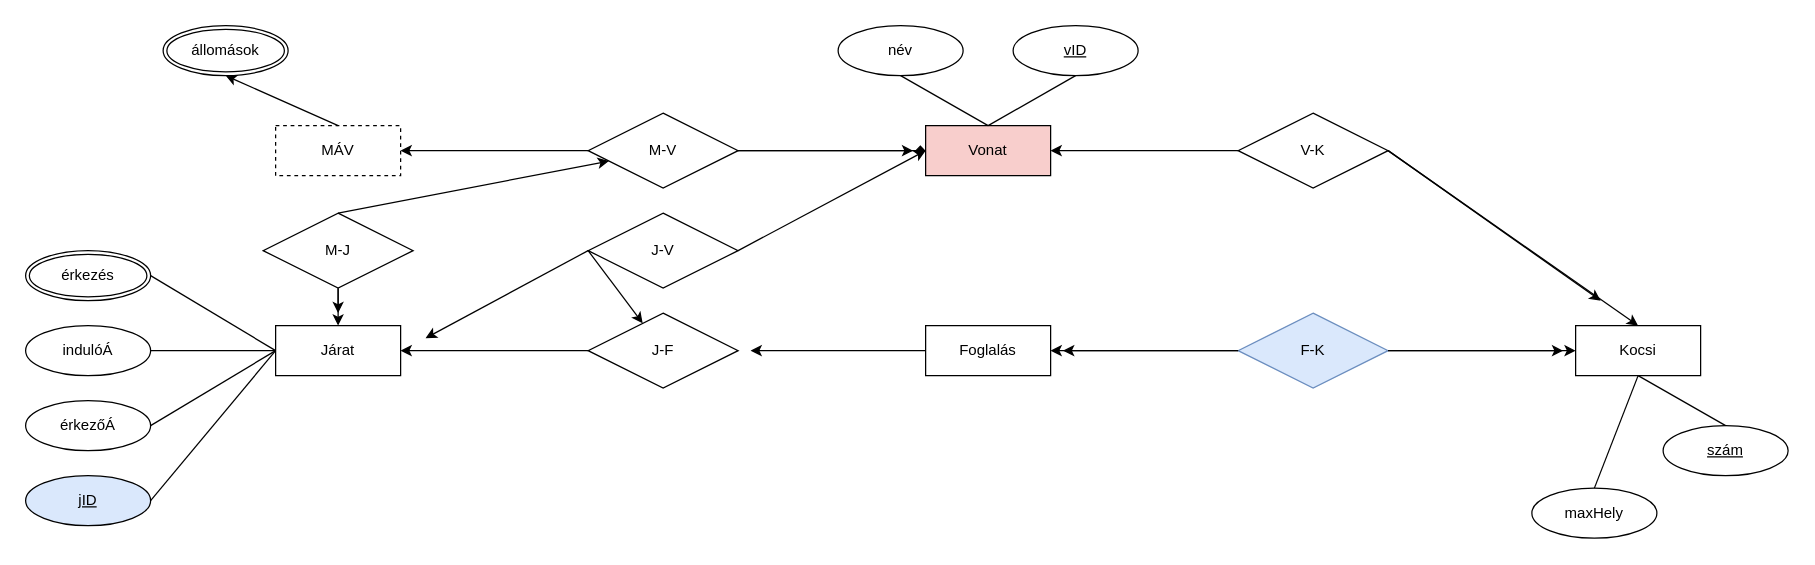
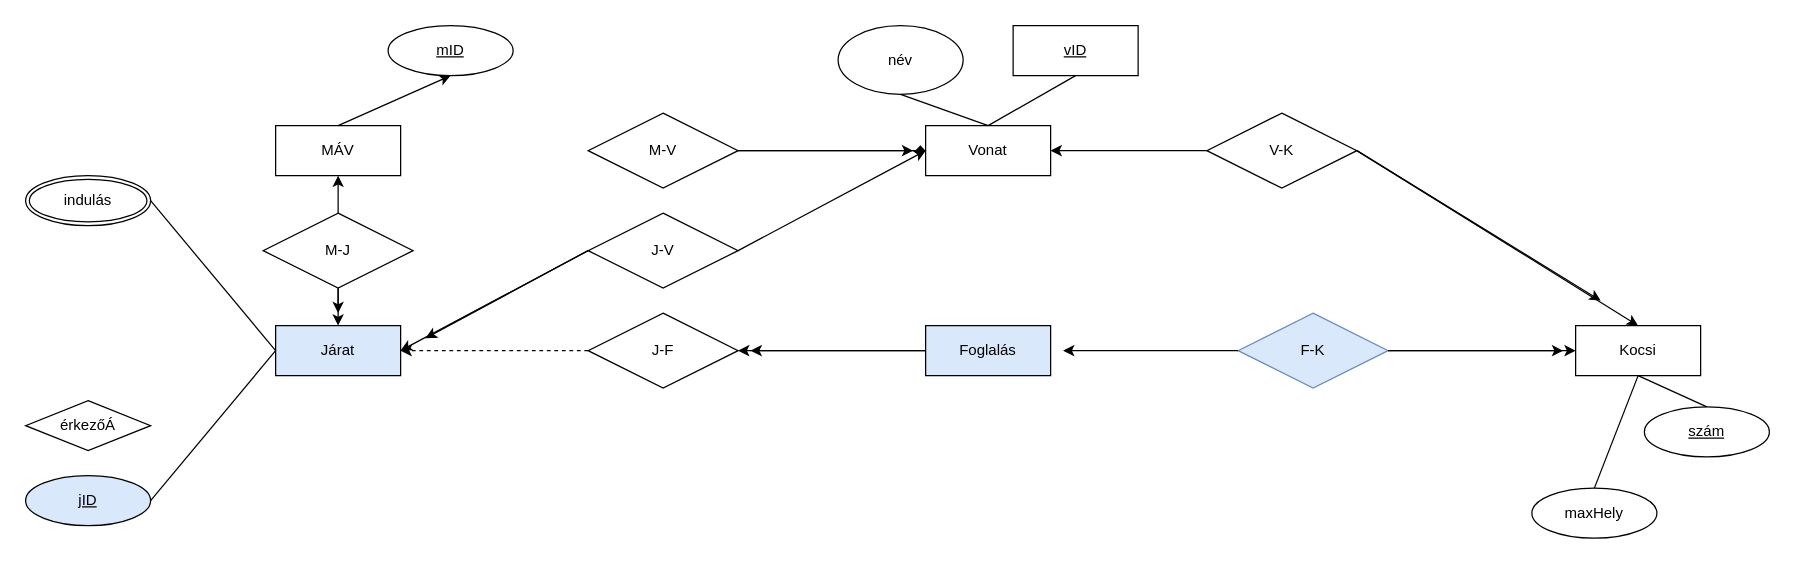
  <mxCell id="0" />
  <mxCell id="1" parent="0" />
- <mxCell id="2" value="Vonat" style="whiteSpace=wrap;html=1;align=center;fillColor=#f8cecc;" parent="1" vertex="1"><mxGeometry x="740" y="100" width="100" height="40" as="geometry" /></mxCell>
- <mxCell id="3" value="Járat" style="whiteSpace=wrap;html=1;align=center;" parent="1" vertex="1"><mxGeometry x="220" y="260" width="100" height="40" as="geometry" /></mxCell>
- <mxCell id="4" value="MÁV" style="whiteSpace=wrap;html=1;align=center;dashed=1;" parent="1" vertex="1"><mxGeometry x="220" y="100" width="100" height="40" as="geometry" /></mxCell>
+ <mxCell id="2" value="Vonat" style="whiteSpace=wrap;html=1;align=center;" parent="1" vertex="1"><mxGeometry x="740" y="100" width="100" height="40" as="geometry" /></mxCell>
+ <mxCell id="3" value="Járat" style="whiteSpace=wrap;html=1;align=center;fillColor=#dae8fc;" parent="1" vertex="1"><mxGeometry x="220" y="260" width="100" height="40" as="geometry" /></mxCell>
+ <mxCell id="4" value="MÁV" style="whiteSpace=wrap;html=1;align=center;" parent="1" vertex="1"><mxGeometry x="220" y="100" width="100" height="40" as="geometry" /></mxCell>
  <mxCell id="5" value="Kocsi" style="whiteSpace=wrap;html=1;align=center;" parent="1" vertex="1"><mxGeometry x="1260" y="260" width="100" height="40" as="geometry" /></mxCell>
- <mxCell id="6" value="Foglalás" style="whiteSpace=wrap;html=1;align=center;" parent="1" vertex="1"><mxGeometry x="740" y="260" width="100" height="40" as="geometry" /></mxCell>
- <mxCell id="7" value="indulóÁ" style="ellipse;whiteSpace=wrap;html=1;align=center;" parent="1" vertex="1"><mxGeometry x="20" y="260" width="100" height="40" as="geometry" /></mxCell>
- <mxCell id="8" value="érkezőÁ" style="ellipse;whiteSpace=wrap;html=1;align=center;" parent="1" vertex="1"><mxGeometry x="20" y="320" width="100" height="40" as="geometry" /></mxCell>
- <mxCell id="9" value="név" style="ellipse;whiteSpace=wrap;html=1;align=center;" parent="1" vertex="1"><mxGeometry x="670" y="20" width="100" height="40" as="geometry" /></mxCell>
+ <mxCell id="6" value="Foglalás" style="whiteSpace=wrap;html=1;align=center;fillColor=#dae8fc;" parent="1" vertex="1"><mxGeometry x="740" y="260" width="100" height="40" as="geometry" /></mxCell>
+ <mxCell id="8" value="érkezőÁ" style="rhombus;whiteSpace=wrap;html=1;align=center;" parent="1" vertex="1"><mxGeometry x="20" y="320" width="100" height="40" as="geometry" /></mxCell>
+ <mxCell id="9" value="név" style="ellipse;whiteSpace=wrap;html=1;align=center;" parent="1" vertex="1"><mxGeometry x="670" y="20" width="100" height="55" as="geometry" /></mxCell>
  <mxCell id="10" value="maxHely" style="ellipse;whiteSpace=wrap;html=1;align=center;" parent="1" vertex="1"><mxGeometry x="1225" y="390" width="100" height="40" as="geometry" /></mxCell>
+ <mxCell id="11" value="mID" style="ellipse;whiteSpace=wrap;html=1;align=center;fontStyle=4;" parent="1" vertex="1"><mxGeometry x="310" y="20" width="100" height="40" as="geometry" /></mxCell>
  <mxCell id="12" value="jID" style="ellipse;whiteSpace=wrap;html=1;align=center;fontStyle=4;fillColor=#dae8fc;" parent="1" vertex="1"><mxGeometry x="20" y="380" width="100" height="40" as="geometry" /></mxCell>
- <mxCell id="13" value="szám" style="ellipse;whiteSpace=wrap;html=1;align=center;fontStyle=4;" parent="1" vertex="1"><mxGeometry x="1330" y="340" width="100" height="40" as="geometry" /></mxCell>
- <mxCell id="14" value="vID" style="ellipse;whiteSpace=wrap;html=1;align=center;fontStyle=4;" parent="1" vertex="1"><mxGeometry x="810" y="20" width="100" height="40" as="geometry" /></mxCell>
+ <mxCell id="13" value="szám" style="ellipse;whiteSpace=wrap;html=1;align=center;fontStyle=4;" parent="1" vertex="1"><mxGeometry x="1315" y="325" width="100" height="40" as="geometry" /></mxCell>
+ <mxCell id="14" value="vID" style="whiteSpace=wrap;html=1;align=center;fontStyle=4;rounded=0;" parent="1" vertex="1"><mxGeometry x="810" y="20" width="100" height="40" as="geometry" /></mxCell>
  <mxCell id="15" value="M-V" style="shape=rhombus;perimeter=rhombusPerimeter;whiteSpace=wrap;html=1;align=center;" parent="1" vertex="1"><mxGeometry x="470" y="90" width="120" height="60" as="geometry" /></mxCell>
  <mxCell id="16" value="M-J" style="shape=rhombus;perimeter=rhombusPerimeter;whiteSpace=wrap;html=1;align=center;" parent="1" vertex="1"><mxGeometry x="210" y="170" width="120" height="60" as="geometry" /></mxCell>
  <mxCell id="17" value="J-V" style="shape=rhombus;perimeter=rhombusPerimeter;whiteSpace=wrap;html=1;align=center;" parent="1" vertex="1"><mxGeometry x="470" y="170" width="120" height="60" as="geometry" /></mxCell>
- <mxCell id="18" value="V-K" style="shape=rhombus;perimeter=rhombusPerimeter;whiteSpace=wrap;html=1;align=center;" parent="1" vertex="1"><mxGeometry x="990" y="90" width="120" height="60" as="geometry" /></mxCell>
+ <mxCell id="18" value="V-K" style="shape=rhombus;perimeter=rhombusPerimeter;whiteSpace=wrap;html=1;align=center;" parent="1" vertex="1"><mxGeometry x="965" y="90" width="120" height="60" as="geometry" /></mxCell>
  <mxCell id="19" value="J-F" style="shape=rhombus;perimeter=rhombusPerimeter;whiteSpace=wrap;html=1;align=center;" parent="1" vertex="1"><mxGeometry x="470" y="250" width="120" height="60" as="geometry" /></mxCell>
  <mxCell id="20" value="F-K" style="shape=rhombus;perimeter=rhombusPerimeter;whiteSpace=wrap;html=1;align=center;fillColor=#dae8fc;strokeColor=#6c8ebf;" parent="1" vertex="1"><mxGeometry x="990" y="250" width="120" height="60" as="geometry" /></mxCell>
- <mxCell id="22" value="érkezés" style="ellipse;shape=doubleEllipse;margin=3;whiteSpace=wrap;html=1;align=center;" parent="1" vertex="1"><mxGeometry x="20" y="200" width="100" height="40" as="geometry" /></mxCell>
- <mxCell id="23" value="állomások" style="ellipse;shape=doubleEllipse;margin=3;whiteSpace=wrap;html=1;align=center;" parent="1" vertex="1"><mxGeometry x="130" y="20" width="100" height="40" as="geometry" /></mxCell>
- <mxCell id="24" value="" style="endArrow=classic;html=1;rounded=0;exitX=0;exitY=0.5;exitDx=0;exitDy=0;entryX=1;entryY=0.5;entryDx=0;entryDy=0;" edge="1" parent="1" source="15" target="4"><mxGeometry width="50" height="50" relative="1" as="geometry"><mxPoint x="520" y="120" as="sourcePoint" /><mxPoint x="570" y="70" as="targetPoint" /></mxGeometry></mxCell>
- <mxCell id="26" value="" style="endArrow=classic;html=1;rounded=0;exitX=0.5;exitY=0;exitDx=0;exitDy=0;entryX=0.5;entryY=1;entryDx=0;entryDy=0;" edge="1" parent="1" source="4" target="23"><mxGeometry width="50" height="50" relative="1" as="geometry"><mxPoint x="370" y="120" as="sourcePoint" /><mxPoint x="420" y="70" as="targetPoint" /></mxGeometry></mxCell>
- <mxCell id="27" value="" style="endArrow=classic;html=1;rounded=0;exitX=0.5;exitY=0;exitDx=0;exitDy=0;" edge="1" parent="1" source="16" target="15"><mxGeometry width="50" height="50" relative="1" as="geometry"><mxPoint x="370" y="230" as="sourcePoint" /><mxPoint x="420" y="180" as="targetPoint" /></mxGeometry></mxCell>
+ <mxCell id="21" value="indulás" style="ellipse;shape=doubleEllipse;margin=3;whiteSpace=wrap;html=1;align=center;" parent="1" vertex="1"><mxGeometry x="20" y="140" width="100" height="40" as="geometry" /></mxCell>
+ <mxCell id="25" value="" style="endArrow=classic;html=1;rounded=0;exitX=0.5;exitY=0;exitDx=0;exitDy=0;entryX=0.5;entryY=1;entryDx=0;entryDy=0;" edge="1" parent="1" source="4" target="11"><mxGeometry width="50" height="50" relative="1" as="geometry"><mxPoint x="370" y="120" as="sourcePoint" /><mxPoint x="420" y="70" as="targetPoint" /></mxGeometry></mxCell>
+ <mxCell id="27" value="" style="endArrow=classic;html=1;rounded=0;exitX=0.5;exitY=0;exitDx=0;exitDy=0;entryX=0.5;entryY=1;entryDx=0;entryDy=0;" edge="1" parent="1" source="16" target="4"><mxGeometry width="50" height="50" relative="1" as="geometry"><mxPoint x="370" y="230" as="sourcePoint" /><mxPoint x="420" y="180" as="targetPoint" /></mxGeometry></mxCell>
  <mxCell id="28" value="" style="endArrow=classic;html=1;rounded=0;exitX=0.5;exitY=1;exitDx=0;exitDy=0;entryX=0.5;entryY=0;entryDx=0;entryDy=0;" edge="1" parent="1" source="16" target="3"><mxGeometry width="50" height="50" relative="1" as="geometry"><mxPoint x="290" y="230" as="sourcePoint" /><mxPoint x="340" y="180" as="targetPoint" /></mxGeometry></mxCell>
  <mxCell id="29" value="" style="endArrow=classic;html=1;rounded=0;exitX=0.5;exitY=1;exitDx=0;exitDy=0;" edge="1" parent="1" source="16"><mxGeometry width="50" height="50" relative="1" as="geometry"><mxPoint x="290" y="230" as="sourcePoint" /><mxPoint x="270" y="250" as="targetPoint" /></mxGeometry></mxCell>
- <mxCell id="30" value="" style="endArrow=none;html=1;rounded=0;exitX=0;exitY=0.5;exitDx=0;exitDy=0;entryX=1;entryY=0.5;entryDx=0;entryDy=0;" edge="1" parent="1" source="3" target="7"><mxGeometry width="50" height="50" relative="1" as="geometry"><mxPoint x="290" y="280" as="sourcePoint" /><mxPoint x="340" y="230" as="targetPoint" /></mxGeometry></mxCell>
- <mxCell id="31" value="" style="endArrow=none;html=1;rounded=0;exitX=0;exitY=0.5;exitDx=0;exitDy=0;entryX=1;entryY=0.5;entryDx=0;entryDy=0;" edge="1" parent="1" source="3" target="22"><mxGeometry width="50" height="50" relative="1" as="geometry"><mxPoint x="290" y="280" as="sourcePoint" /><mxPoint x="340" y="230" as="targetPoint" /></mxGeometry></mxCell>
- <mxCell id="33" value="" style="endArrow=none;html=1;rounded=0;exitX=0;exitY=0.5;exitDx=0;exitDy=0;entryX=1;entryY=0.5;entryDx=0;entryDy=0;" edge="1" parent="1" source="3" target="8"><mxGeometry width="50" height="50" relative="1" as="geometry"><mxPoint x="290" y="280" as="sourcePoint" /><mxPoint x="340" y="230" as="targetPoint" /></mxGeometry></mxCell>
+ <mxCell id="32" value="" style="endArrow=none;html=1;rounded=0;entryX=1;entryY=0.5;entryDx=0;entryDy=0;exitX=0;exitY=0.5;exitDx=0;exitDy=0;" edge="1" parent="1" source="3" target="21"><mxGeometry width="50" height="50" relative="1" as="geometry"><mxPoint x="290" y="280" as="sourcePoint" /><mxPoint x="340" y="230" as="targetPoint" /></mxGeometry></mxCell>
  <mxCell id="34" value="" style="endArrow=none;html=1;rounded=0;exitX=0;exitY=0.5;exitDx=0;exitDy=0;entryX=1;entryY=0.5;entryDx=0;entryDy=0;" edge="1" parent="1" source="3" target="12"><mxGeometry width="50" height="50" relative="1" as="geometry"><mxPoint x="290" y="280" as="sourcePoint" /><mxPoint x="340" y="230" as="targetPoint" /></mxGeometry></mxCell>
- <mxCell id="35" value="" style="endArrow=classic;html=1;rounded=0;exitX=0;exitY=0.5;exitDx=0;exitDy=0;" edge="1" parent="1" source="17" target="19"><mxGeometry width="50" height="50" relative="1" as="geometry"><mxPoint x="530" y="250" as="sourcePoint" /><mxPoint x="580" y="200" as="targetPoint" /></mxGeometry></mxCell>
+ <mxCell id="35" value="" style="endArrow=classic;html=1;rounded=0;entryX=1;entryY=0.5;entryDx=0;entryDy=0;exitX=0;exitY=0.5;exitDx=0;exitDy=0;" edge="1" parent="1" source="17" target="3"><mxGeometry width="50" height="50" relative="1" as="geometry"><mxPoint x="530" y="250" as="sourcePoint" /><mxPoint x="580" y="200" as="targetPoint" /></mxGeometry></mxCell>
  <mxCell id="36" value="" style="endArrow=classic;html=1;rounded=0;exitX=0;exitY=0.5;exitDx=0;exitDy=0;" edge="1" parent="1" source="17"><mxGeometry width="50" height="50" relative="1" as="geometry"><mxPoint x="530" y="250" as="sourcePoint" /><mxPoint x="340" y="270" as="targetPoint" /></mxGeometry></mxCell>
- <mxCell id="37" value="" style="endArrow=classic;html=1;rounded=0;exitX=0;exitY=0.5;exitDx=0;exitDy=0;entryX=1;entryY=0.5;entryDx=0;entryDy=0;" edge="1" parent="1" source="19" target="3"><mxGeometry width="50" height="50" relative="1" as="geometry"><mxPoint x="530" y="250" as="sourcePoint" /><mxPoint x="580" y="200" as="targetPoint" /></mxGeometry></mxCell>
+ <mxCell id="37" value="" style="endArrow=classic;html=1;rounded=0;exitX=0;exitY=0.5;exitDx=0;exitDy=0;entryX=1;entryY=0.5;entryDx=0;entryDy=0;dashed=1;" edge="1" parent="1" source="19" target="3"><mxGeometry width="50" height="50" relative="1" as="geometry"><mxPoint x="530" y="250" as="sourcePoint" /><mxPoint x="580" y="200" as="targetPoint" /></mxGeometry></mxCell>
  <mxCell id="38" value="" style="endArrow=diamond;html=1;rounded=0;exitX=1;exitY=0.5;exitDx=0;exitDy=0;entryX=0;entryY=0.5;entryDx=0;entryDy=0;" edge="1" parent="1" source="15" target="2"><mxGeometry width="50" height="50" relative="1" as="geometry"><mxPoint x="640" y="140" as="sourcePoint" /><mxPoint x="690" y="90" as="targetPoint" /></mxGeometry></mxCell>
  <mxCell id="39" value="" style="endArrow=classic;html=1;rounded=0;exitX=1;exitY=0.5;exitDx=0;exitDy=0;" edge="1" parent="1" source="15"><mxGeometry width="50" height="50" relative="1" as="geometry"><mxPoint x="640" y="140" as="sourcePoint" /><mxPoint x="730" y="120" as="targetPoint" /></mxGeometry></mxCell>
  <mxCell id="40" value="" style="endArrow=classic;html=1;rounded=0;exitX=1;exitY=0.5;exitDx=0;exitDy=0;entryX=0;entryY=0.5;entryDx=0;entryDy=0;" edge="1" parent="1" source="17" target="2"><mxGeometry width="50" height="50" relative="1" as="geometry"><mxPoint x="640" y="200" as="sourcePoint" /><mxPoint x="690" y="150" as="targetPoint" /></mxGeometry></mxCell>
  <mxCell id="41" value="" style="endArrow=none;html=1;rounded=0;exitX=0.5;exitY=0;exitDx=0;exitDy=0;entryX=0.5;entryY=1;entryDx=0;entryDy=0;" edge="1" parent="1" source="2" target="9"><mxGeometry width="50" height="50" relative="1" as="geometry"><mxPoint x="850" y="140" as="sourcePoint" /><mxPoint x="900" y="90" as="targetPoint" /></mxGeometry></mxCell>
  <mxCell id="42" value="" style="endArrow=none;html=1;rounded=0;exitX=0.5;exitY=0;exitDx=0;exitDy=0;entryX=0.5;entryY=1;entryDx=0;entryDy=0;" edge="1" parent="1" source="2" target="14"><mxGeometry width="50" height="50" relative="1" as="geometry"><mxPoint x="850" y="140" as="sourcePoint" /><mxPoint x="900" y="90" as="targetPoint" /></mxGeometry></mxCell>
  <mxCell id="43" value="" style="endArrow=classic;html=1;rounded=0;exitX=0;exitY=0.5;exitDx=0;exitDy=0;entryX=1;entryY=0.5;entryDx=0;entryDy=0;" edge="1" parent="1" source="18" target="2"><mxGeometry width="50" height="50" relative="1" as="geometry"><mxPoint x="850" y="140" as="sourcePoint" /><mxPoint x="900" y="90" as="targetPoint" /></mxGeometry></mxCell>
  <mxCell id="44" value="" style="endArrow=classic;html=1;rounded=0;exitX=1;exitY=0.5;exitDx=0;exitDy=0;entryX=0.5;entryY=0;entryDx=0;entryDy=0;" edge="1" parent="1" source="18" target="5"><mxGeometry width="50" height="50" relative="1" as="geometry"><mxPoint x="1120" y="250" as="sourcePoint" /><mxPoint x="1170" y="200" as="targetPoint" /></mxGeometry></mxCell>
  <mxCell id="45" value="" style="endArrow=classic;html=1;rounded=0;exitX=1;exitY=0.5;exitDx=0;exitDy=0;" edge="1" parent="1" source="18"><mxGeometry width="50" height="50" relative="1" as="geometry"><mxPoint x="1120" y="250" as="sourcePoint" /><mxPoint x="1280" y="240" as="targetPoint" /></mxGeometry></mxCell>
  <mxCell id="46" value="" style="endArrow=classic;html=1;rounded=0;exitX=1;exitY=0.5;exitDx=0;exitDy=0;entryX=0;entryY=0.5;entryDx=0;entryDy=0;" edge="1" parent="1" source="20" target="5"><mxGeometry width="50" height="50" relative="1" as="geometry"><mxPoint x="1110" y="310" as="sourcePoint" /><mxPoint x="1160" y="260" as="targetPoint" /></mxGeometry></mxCell>
  <mxCell id="47" value="" style="endArrow=classic;html=1;rounded=0;" edge="1" parent="1"><mxGeometry width="50" height="50" relative="1" as="geometry"><mxPoint x="1110" y="280" as="sourcePoint" /><mxPoint x="1250" y="280" as="targetPoint" /></mxGeometry></mxCell>
  <mxCell id="48" value="" style="endArrow=none;html=1;rounded=0;entryX=0.5;entryY=1;entryDx=0;entryDy=0;exitX=0.5;exitY=0;exitDx=0;exitDy=0;" edge="1" parent="1" source="10" target="5"><mxGeometry width="50" height="50" relative="1" as="geometry"><mxPoint x="1110" y="360" as="sourcePoint" /><mxPoint x="1160" y="310" as="targetPoint" /></mxGeometry></mxCell>
  <mxCell id="49" value="" style="endArrow=none;html=1;rounded=0;exitX=0.5;exitY=0;exitDx=0;exitDy=0;" edge="1" parent="1" source="13"><mxGeometry width="50" height="50" relative="1" as="geometry"><mxPoint x="1110" y="360" as="sourcePoint" /><mxPoint x="1310" y="300" as="targetPoint" /></mxGeometry></mxCell>
- <mxCell id="50" value="" style="endArrow=classic;html=1;rounded=0;exitX=0;exitY=0.5;exitDx=0;exitDy=0;entryX=1;entryY=0.5;entryDx=0;entryDy=0;" edge="1" parent="1" source="20" target="6"><mxGeometry width="50" height="50" relative="1" as="geometry"><mxPoint x="760" y="320" as="sourcePoint" /><mxPoint x="810" y="270" as="targetPoint" /></mxGeometry></mxCell>
  <mxCell id="51" value="" style="endArrow=classic;html=1;rounded=0;exitX=0;exitY=0.5;exitDx=0;exitDy=0;" edge="1" parent="1" source="20"><mxGeometry width="50" height="50" relative="1" as="geometry"><mxPoint x="760" y="320" as="sourcePoint" /><mxPoint x="850" y="280" as="targetPoint" /></mxGeometry></mxCell>
+ <mxCell id="52" value="" style="endArrow=classic;html=1;rounded=0;exitX=0;exitY=0.5;exitDx=0;exitDy=0;entryX=1;entryY=0.5;entryDx=0;entryDy=0;" edge="1" parent="1" source="6" target="19"><mxGeometry width="50" height="50" relative="1" as="geometry"><mxPoint x="760" y="320" as="sourcePoint" /><mxPoint x="810" y="270" as="targetPoint" /></mxGeometry></mxCell>
  <mxCell id="53" value="" style="endArrow=classic;html=1;rounded=0;exitX=0;exitY=0.5;exitDx=0;exitDy=0;" edge="1" parent="1" source="6"><mxGeometry width="50" height="50" relative="1" as="geometry"><mxPoint x="760" y="320" as="sourcePoint" /><mxPoint x="600" y="280" as="targetPoint" /></mxGeometry></mxCell>
